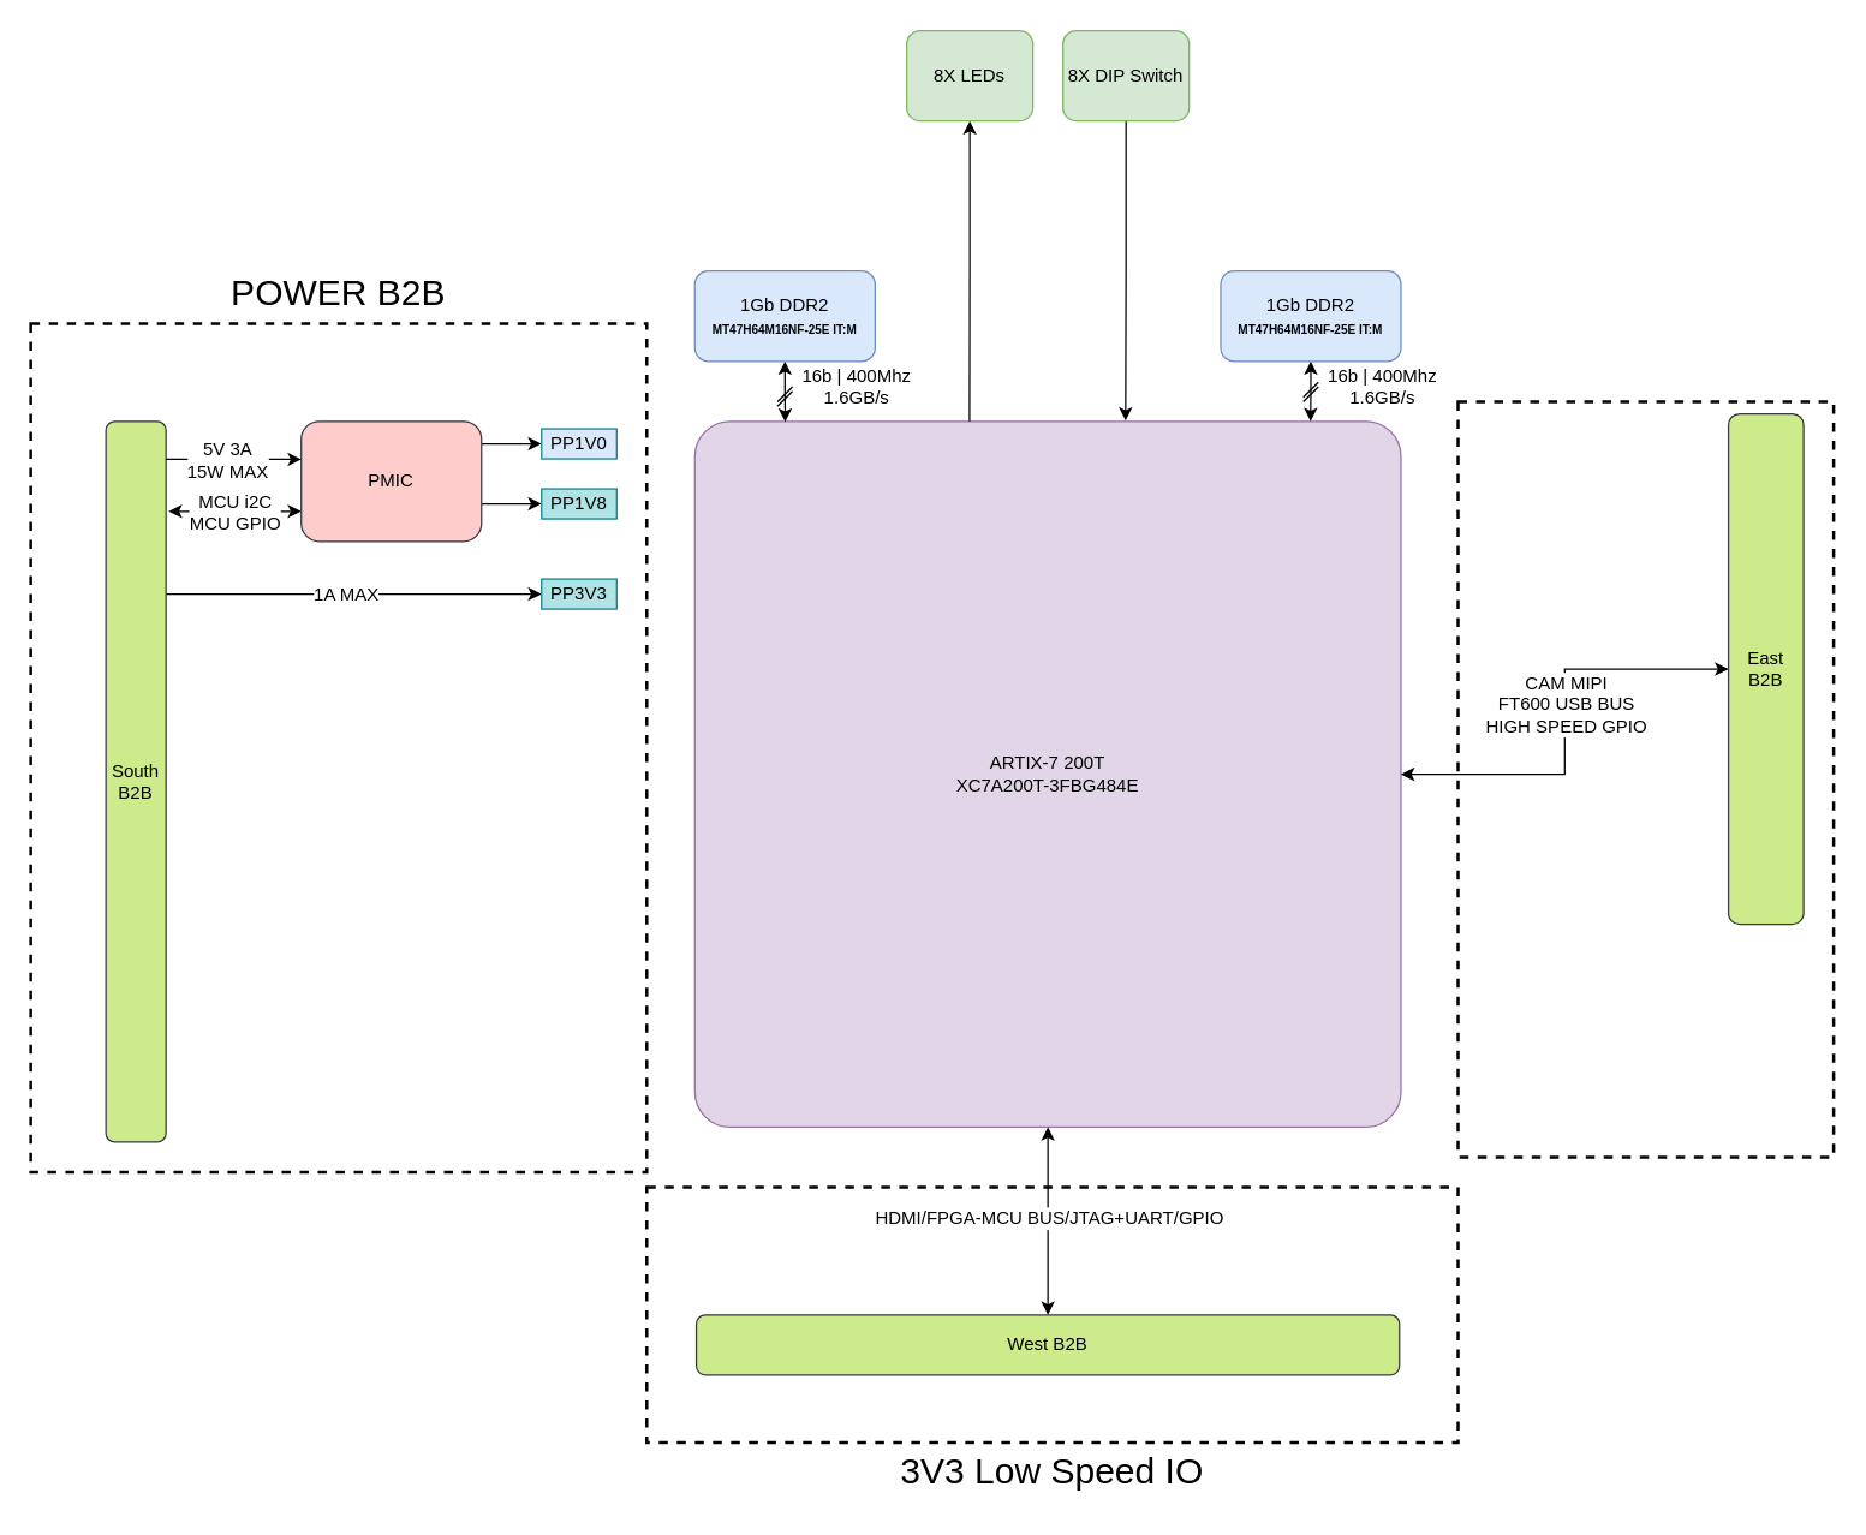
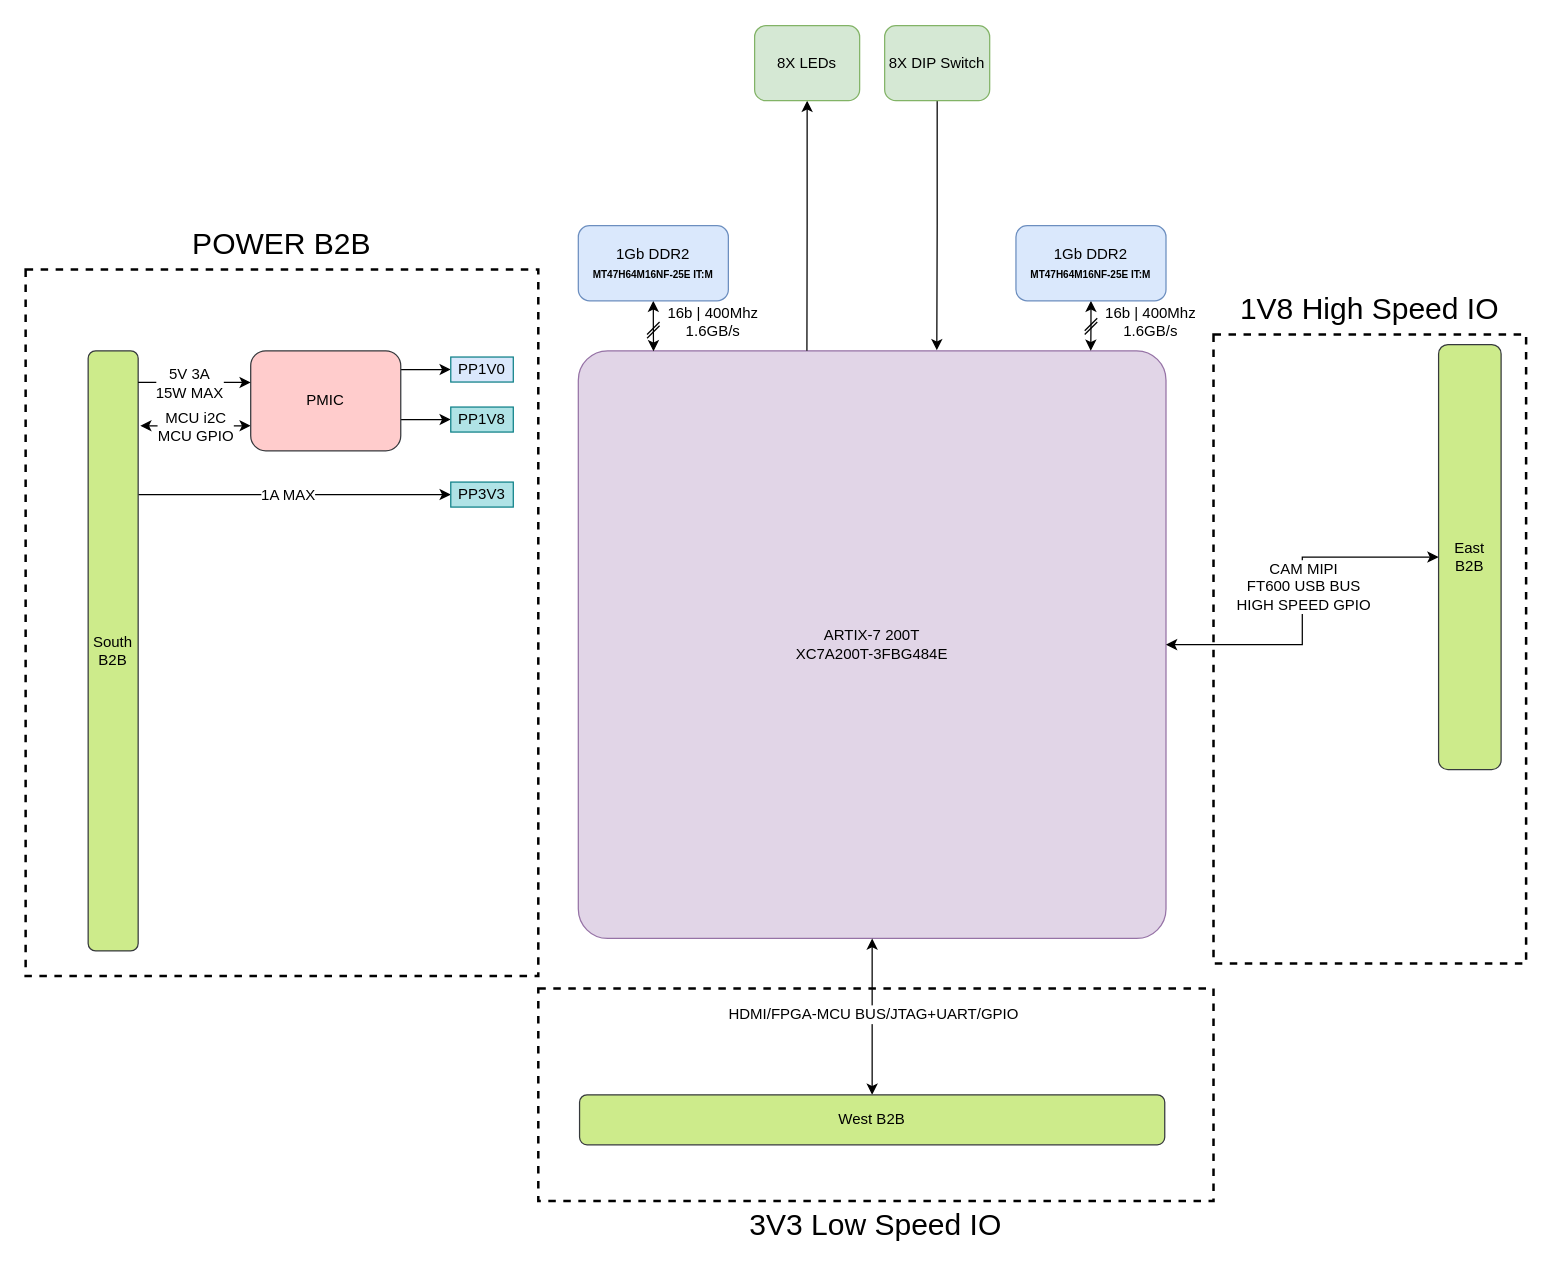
  <mxCell id="0" />
  <mxCell id="1" parent="0" />
  <mxCell id="2" value="" style="rounded=0;whiteSpace=wrap;html=1;fontSize=12;fillColor=none;dashed=1;strokeWidth=2;" parent="1" vertex="1"><mxGeometry x="970" y="267" width="250" height="503" as="geometry" /></mxCell>
  <mxCell id="3" value="" style="rounded=0;whiteSpace=wrap;html=1;fontSize=12;fillColor=none;dashed=1;strokeWidth=2;" parent="1" vertex="1"><mxGeometry x="430" y="790" width="540" height="170" as="geometry" /></mxCell>
  <mxCell id="4" value="" style="rounded=0;whiteSpace=wrap;html=1;fontSize=12;fillColor=none;dashed=1;strokeWidth=2;" parent="1" vertex="1"><mxGeometry x="20" y="215" width="410" height="565" as="geometry" /></mxCell>
  <mxCell id="5" value="ARTIX-7 200T&lt;br&gt;XC7A200T-3FBG484E" style="whiteSpace=wrap;html=1;aspect=fixed;rounded=1;arcSize=5;fillColor=#e1d5e7;strokeColor=#9673a6;" parent="1" vertex="1"><mxGeometry x="462" y="280" width="470" height="470" as="geometry" /></mxCell>
  <mxCell id="6" style="edgeStyle=orthogonalEdgeStyle;rounded=0;orthogonalLoop=1;jettySize=auto;html=1;exitX=0.5;exitY=1;exitDx=0;exitDy=0;entryX=0.128;entryY=0.001;entryDx=0;entryDy=0;entryPerimeter=0;fontSize=8;startArrow=classic;startFill=1;endArrow=classic;endFill=1;" parent="1" source="7" target="5" edge="1"><mxGeometry relative="1" as="geometry" /></mxCell>
  <mxCell id="7" value="1Gb DDR2&lt;br&gt;&lt;font style=&quot;font-size: 8px;&quot;&gt;&lt;b&gt;MT47H64M16NF-25E IT:M&lt;/b&gt;&lt;/font&gt;" style="rounded=1;whiteSpace=wrap;html=1;fillColor=#dae8fc;strokeColor=#6c8ebf;" parent="1" vertex="1"><mxGeometry x="462" y="180" width="120" height="60" as="geometry" /></mxCell>
  <mxCell id="8" style="edgeStyle=orthogonalEdgeStyle;rounded=0;orthogonalLoop=1;jettySize=auto;html=1;exitX=0.5;exitY=1;exitDx=0;exitDy=0;entryX=0.872;entryY=0;entryDx=0;entryDy=0;entryPerimeter=0;fontSize=8;startArrow=classic;startFill=1;endArrow=classic;endFill=1;" parent="1" source="9" target="5" edge="1"><mxGeometry relative="1" as="geometry" /></mxCell>
  <mxCell id="9" value="1Gb DDR2&lt;br&gt;&lt;font style=&quot;font-size: 8px;&quot;&gt;&lt;b&gt;MT47H64M16NF-25E IT:M&lt;/b&gt;&lt;/font&gt;" style="rounded=1;whiteSpace=wrap;html=1;fillColor=#dae8fc;strokeColor=#6c8ebf;" parent="1" vertex="1"><mxGeometry x="812" y="180" width="120" height="60" as="geometry" /></mxCell>
  <mxCell id="10" style="edgeStyle=orthogonalEdgeStyle;rounded=0;orthogonalLoop=1;jettySize=auto;html=1;exitX=0;exitY=0.5;exitDx=0;exitDy=0;entryX=1;entryY=0.5;entryDx=0;entryDy=0;fontSize=8;startArrow=classic;startFill=1;endArrow=classic;endFill=1;" parent="1" source="12" target="5" edge="1"><mxGeometry relative="1" as="geometry"><mxPoint x="1070" y="515" as="sourcePoint" /></mxGeometry></mxCell>
  <mxCell id="11" value="CAM MIPI&lt;br&gt;FT600 USB BUS&lt;br&gt;HIGH SPEED GPIO" style="edgeLabel;html=1;align=center;verticalAlign=middle;resizable=0;points=[];fontSize=12;" parent="10" vertex="1" connectable="0"><mxGeometry x="-0.086" relative="1" as="geometry"><mxPoint as="offset" /></mxGeometry></mxCell>
  <mxCell id="12" value="East B2B" style="rounded=1;whiteSpace=wrap;html=1;fillColor=#cdeb8b;strokeColor=#36393d;" parent="1" vertex="1"><mxGeometry x="1150" y="275" width="50" height="340" as="geometry" /></mxCell>
  <mxCell id="13" style="edgeStyle=orthogonalEdgeStyle;rounded=0;orthogonalLoop=1;jettySize=auto;html=1;exitX=0.5;exitY=0;exitDx=0;exitDy=0;entryX=0.5;entryY=1;entryDx=0;entryDy=0;fontSize=8;startArrow=classic;startFill=1;endArrow=classic;endFill=1;" parent="1" source="15" target="5" edge="1"><mxGeometry relative="1" as="geometry" /></mxCell>
  <mxCell id="14" value="HDMI/FPGA-MCU BUS/JTAG+UART/GPIO" style="edgeLabel;html=1;align=center;verticalAlign=middle;resizable=0;points=[];fontSize=12;" parent="13" vertex="1" connectable="0"><mxGeometry x="-0.185" y="1" relative="1" as="geometry"><mxPoint x="1" y="-14" as="offset" /></mxGeometry></mxCell>
  <mxCell id="15" value="West B2B" style="rounded=1;whiteSpace=wrap;html=1;fillColor=#cdeb8b;strokeColor=#36393d;" parent="1" vertex="1"><mxGeometry x="463" y="875" width="468" height="40" as="geometry" /></mxCell>
  <mxCell id="16" style="edgeStyle=orthogonalEdgeStyle;rounded=0;orthogonalLoop=1;jettySize=auto;html=1;exitX=1;exitY=0.25;exitDx=0;exitDy=0;fontSize=8;startArrow=none;startFill=0;endArrow=classic;endFill=1;" parent="1" edge="1"><mxGeometry relative="1" as="geometry"><mxPoint x="360" y="395" as="targetPoint" /><mxPoint x="110" y="395" as="sourcePoint" /></mxGeometry></mxCell>
  <mxCell id="17" value="1A MAX" style="edgeLabel;html=1;align=center;verticalAlign=middle;resizable=0;points=[];fontSize=12;" parent="16" vertex="1" connectable="0"><mxGeometry x="-0.045" relative="1" as="geometry"><mxPoint as="offset" /></mxGeometry></mxCell>
  <mxCell id="18" value="South&lt;br&gt;B2B" style="rounded=1;whiteSpace=wrap;html=1;fillColor=#cdeb8b;strokeColor=#36393d;" parent="1" vertex="1"><mxGeometry x="70" y="280" width="40" height="480" as="geometry" /></mxCell>
  <mxCell id="19" style="edgeStyle=orthogonalEdgeStyle;rounded=0;orthogonalLoop=1;jettySize=auto;html=1;exitX=1;exitY=0.25;exitDx=0;exitDy=0;" parent="1" edge="1"><mxGeometry relative="1" as="geometry"><mxPoint x="360" y="294.913" as="targetPoint" /><mxPoint x="320" y="295" as="sourcePoint" /><Array as="points"><mxPoint x="350" y="295" /><mxPoint x="350" y="295" /></Array></mxGeometry></mxCell>
  <mxCell id="20" style="edgeStyle=orthogonalEdgeStyle;rounded=0;orthogonalLoop=1;jettySize=auto;html=1;exitX=1;exitY=0.75;exitDx=0;exitDy=0;" parent="1" edge="1"><mxGeometry relative="1" as="geometry"><mxPoint x="360" y="334.913" as="targetPoint" /><mxPoint x="320" y="335" as="sourcePoint" /><Array as="points"><mxPoint x="350" y="335" /><mxPoint x="350" y="335" /></Array></mxGeometry></mxCell>
  <mxCell id="21" style="edgeStyle=orthogonalEdgeStyle;rounded=0;orthogonalLoop=1;jettySize=auto;html=1;exitX=0;exitY=0.75;exitDx=0;exitDy=0;entryX=1.042;entryY=0.125;entryDx=0;entryDy=0;entryPerimeter=0;fontSize=12;startArrow=classic;startFill=1;endArrow=classic;endFill=1;" parent="1" source="23" target="18" edge="1"><mxGeometry relative="1" as="geometry" /></mxCell>
  <mxCell id="22" value="MCU i2C&lt;br&gt;MCU GPIO" style="edgeLabel;html=1;align=center;verticalAlign=middle;resizable=0;points=[];fontSize=12;" parent="21" vertex="1" connectable="0"><mxGeometry x="-0.096" relative="1" as="geometry"><mxPoint x="-5" as="offset" /></mxGeometry></mxCell>
  <mxCell id="23" value="PMIC" style="rounded=1;whiteSpace=wrap;html=1;fillColor=#ffcccc;strokeColor=#36393d;" parent="1" vertex="1"><mxGeometry x="200" y="280" width="120" height="80" as="geometry" /></mxCell>
  <mxCell id="24" value="PP1V8" style="rounded=0;whiteSpace=wrap;html=1;fillColor=#b0e3e6;strokeColor=#0e8088;" parent="1" vertex="1"><mxGeometry x="360" y="325" width="50" height="20" as="geometry" /></mxCell>
  <mxCell id="25" value="PP1V0" style="rounded=0;whiteSpace=wrap;html=1;fillColor=#dae8fc;strokeColor=#0e8088;" parent="1" vertex="1"><mxGeometry x="360" y="285" width="50" height="20" as="geometry" /></mxCell>
  <mxCell id="26" value="PP3V3" style="rounded=0;whiteSpace=wrap;html=1;fillColor=#b0e3e6;strokeColor=#0e8088;" parent="1" vertex="1"><mxGeometry x="360" y="385" width="50" height="20" as="geometry" /></mxCell>
  <mxCell id="27" value="" style="endArrow=none;html=1;rounded=0;fontSize=8;" parent="1" edge="1"><mxGeometry width="50" height="50" relative="1" as="geometry"><mxPoint x="517" y="270" as="sourcePoint" /><mxPoint x="527" y="260" as="targetPoint" /></mxGeometry></mxCell>
  <mxCell id="28" value="" style="endArrow=none;html=1;rounded=0;fontSize=8;" parent="1" edge="1"><mxGeometry width="50" height="50" relative="1" as="geometry"><mxPoint x="517" y="267" as="sourcePoint" /><mxPoint x="527" y="257" as="targetPoint" /></mxGeometry></mxCell>
  <mxCell id="29" value="&lt;font style=&quot;font-size: 12px;&quot;&gt;16b | 400Mhz 1.6GB/s&lt;/font&gt;" style="text;html=1;strokeColor=none;fillColor=none;align=center;verticalAlign=middle;whiteSpace=wrap;rounded=0;fontSize=8;" parent="1" vertex="1"><mxGeometry x="520" y="247" width="100" height="20" as="geometry" /></mxCell>
  <mxCell id="30" value="" style="endArrow=none;html=1;rounded=0;fontSize=8;" parent="1" edge="1"><mxGeometry width="50" height="50" relative="1" as="geometry"><mxPoint x="867" y="267" as="sourcePoint" /><mxPoint x="877" y="257" as="targetPoint" /></mxGeometry></mxCell>
  <mxCell id="31" value="" style="endArrow=none;html=1;rounded=0;fontSize=8;" parent="1" edge="1"><mxGeometry width="50" height="50" relative="1" as="geometry"><mxPoint x="867" y="264" as="sourcePoint" /><mxPoint x="877" y="254" as="targetPoint" /></mxGeometry></mxCell>
  <mxCell id="32" style="edgeStyle=orthogonalEdgeStyle;rounded=0;orthogonalLoop=1;jettySize=auto;html=1;exitX=0;exitY=0.5;exitDx=0;exitDy=0;entryX=1;entryY=0.084;entryDx=0;entryDy=0;entryPerimeter=0;fontSize=8;startArrow=classic;startFill=1;endArrow=none;endFill=0;" parent="1" edge="1"><mxGeometry relative="1" as="geometry"><mxPoint x="200" y="305" as="sourcePoint" /><mxPoint x="110" y="305.32" as="targetPoint" /><Array as="points"><mxPoint x="110" y="305" /></Array></mxGeometry></mxCell>
  <mxCell id="33" value="5V 3A&lt;br style=&quot;font-size: 12px;&quot;&gt;15W MAX" style="edgeLabel;html=1;align=center;verticalAlign=middle;resizable=0;points=[];fontSize=12;" parent="32" vertex="1" connectable="0"><mxGeometry x="0.104" relative="1" as="geometry"><mxPoint as="offset" /></mxGeometry></mxCell>
  <mxCell id="34" value="&lt;font style=&quot;font-size: 12px;&quot;&gt;16b | 400Mhz 1.6GB/s&lt;/font&gt;" style="text;html=1;strokeColor=none;fillColor=none;align=center;verticalAlign=middle;whiteSpace=wrap;rounded=0;fontSize=8;" parent="1" vertex="1"><mxGeometry x="870" y="247" width="100" height="20" as="geometry" /></mxCell>
  <mxCell id="35" value="&lt;font style=&quot;font-size: 24px;&quot;&gt;POWER B2B&lt;/font&gt;" style="text;html=1;strokeColor=none;fillColor=none;align=center;verticalAlign=middle;whiteSpace=wrap;rounded=0;dashed=1;fontSize=12;" parent="1" vertex="1"><mxGeometry x="140" y="175" width="170" height="40" as="geometry" /></mxCell>
+ <mxCell id="36" value="&lt;font style=&quot;font-size: 24px;&quot;&gt;1V8 High Speed IO&lt;/font&gt;" style="text;html=1;strokeColor=none;fillColor=none;align=center;verticalAlign=middle;whiteSpace=wrap;rounded=0;dashed=1;fontSize=12;" parent="1" vertex="1"><mxGeometry x="990" y="227" width="210" height="40" as="geometry" /></mxCell>
  <mxCell id="37" value="&lt;font style=&quot;font-size: 24px;&quot;&gt;3V3 Low Speed IO&lt;/font&gt;" style="text;html=1;strokeColor=none;fillColor=none;align=center;verticalAlign=middle;whiteSpace=wrap;rounded=0;dashed=1;fontSize=12;" parent="1" vertex="1"><mxGeometry x="584" y="960" width="232" height="40" as="geometry" /></mxCell>
  <mxCell id="38" style="edgeStyle=orthogonalEdgeStyle;rounded=0;orthogonalLoop=1;jettySize=auto;html=1;exitX=0.5;exitY=1;exitDx=0;exitDy=0;entryX=0.389;entryY=0;entryDx=0;entryDy=0;entryPerimeter=0;startArrow=classic;startFill=1;endArrow=none;endFill=0;" edge="1" parent="1" source="39" target="5"><mxGeometry relative="1" as="geometry" /></mxCell>
  <mxCell id="39" value="8X LEDs" style="rounded=1;whiteSpace=wrap;html=1;fillColor=#d5e8d4;strokeColor=#82b366;" vertex="1" parent="1"><mxGeometry x="603" y="20" width="84" height="60" as="geometry" /></mxCell>
  <mxCell id="40" style="edgeStyle=orthogonalEdgeStyle;rounded=0;orthogonalLoop=1;jettySize=auto;html=1;exitX=0.5;exitY=1;exitDx=0;exitDy=0;entryX=0.61;entryY=-0.001;entryDx=0;entryDy=0;entryPerimeter=0;startArrow=none;startFill=0;endArrow=classic;endFill=1;" edge="1" parent="1" source="41" target="5"><mxGeometry relative="1" as="geometry" /></mxCell>
  <mxCell id="41" value="8X DIP Switch" style="rounded=1;whiteSpace=wrap;html=1;fillColor=#d5e8d4;strokeColor=#82b366;" vertex="1" parent="1"><mxGeometry x="707" y="20" width="84" height="60" as="geometry" /></mxCell>
